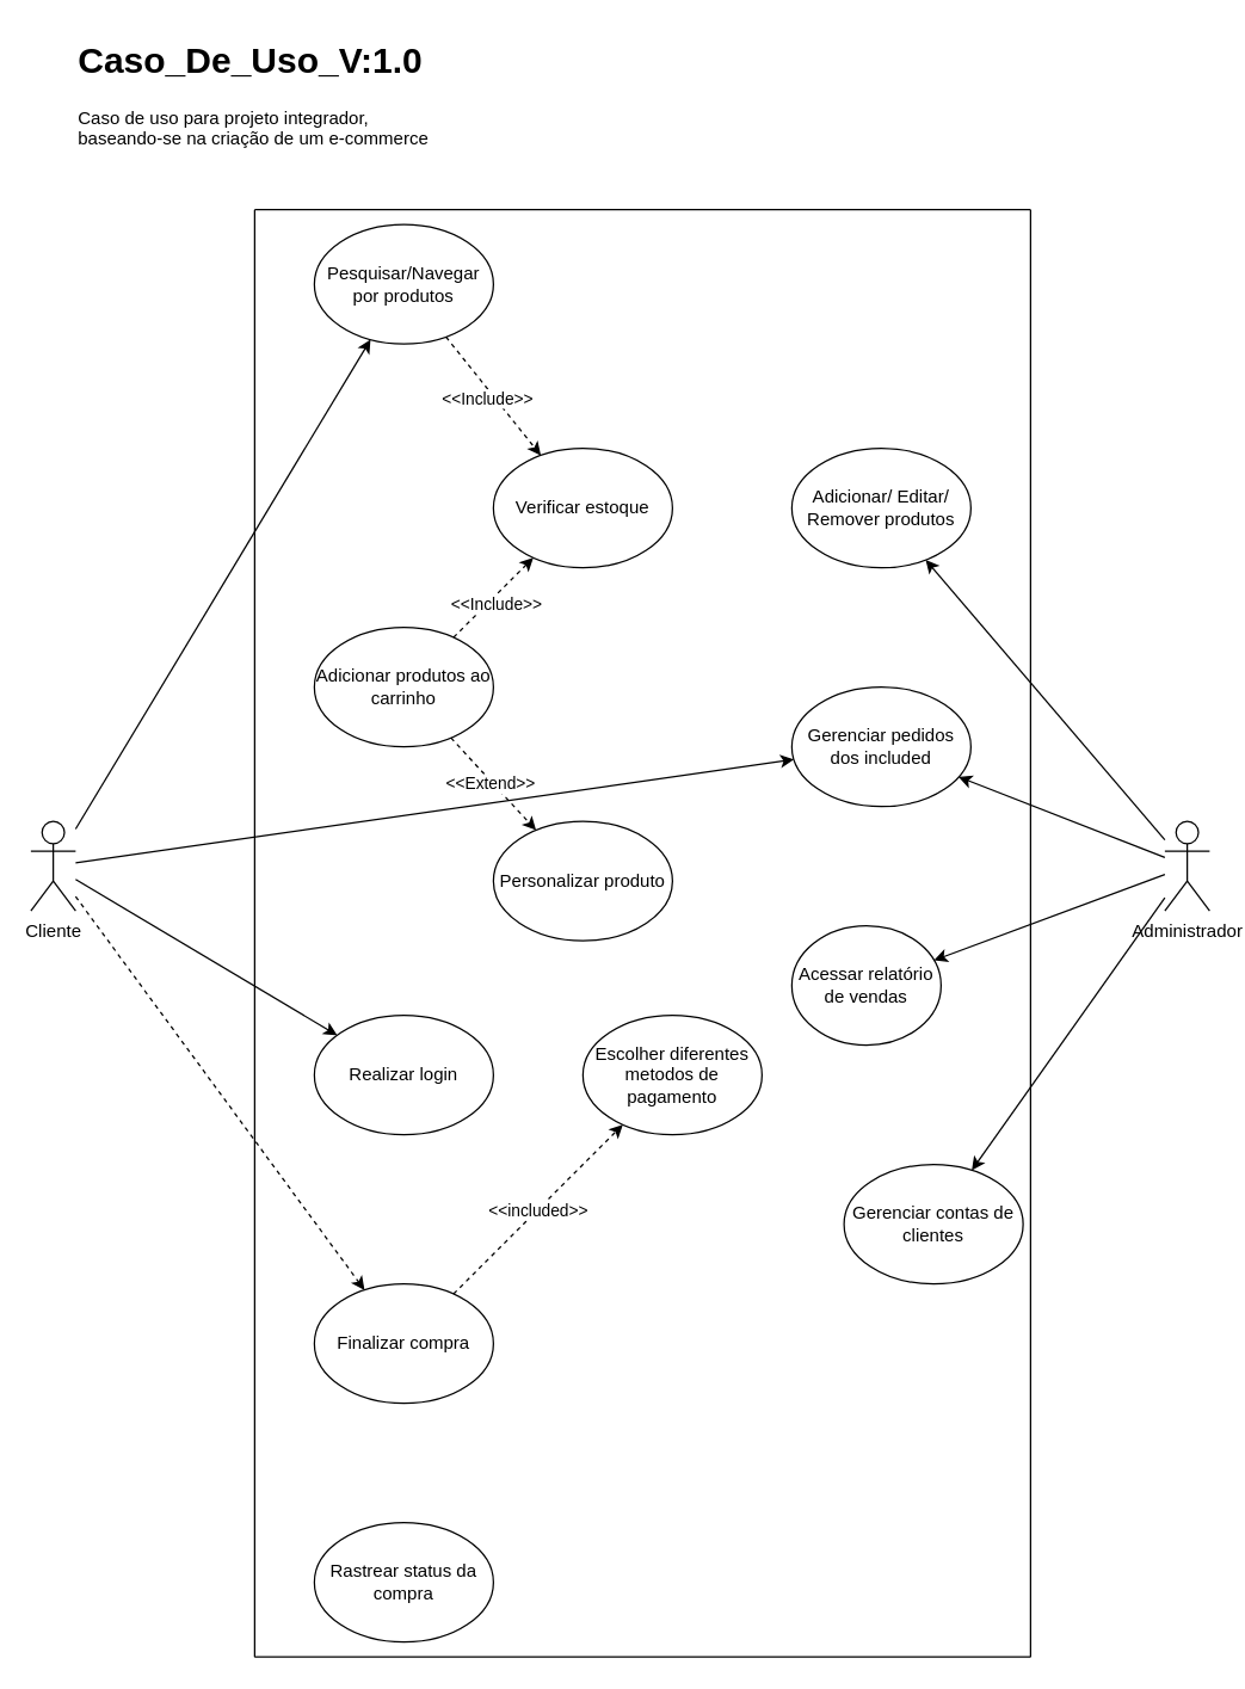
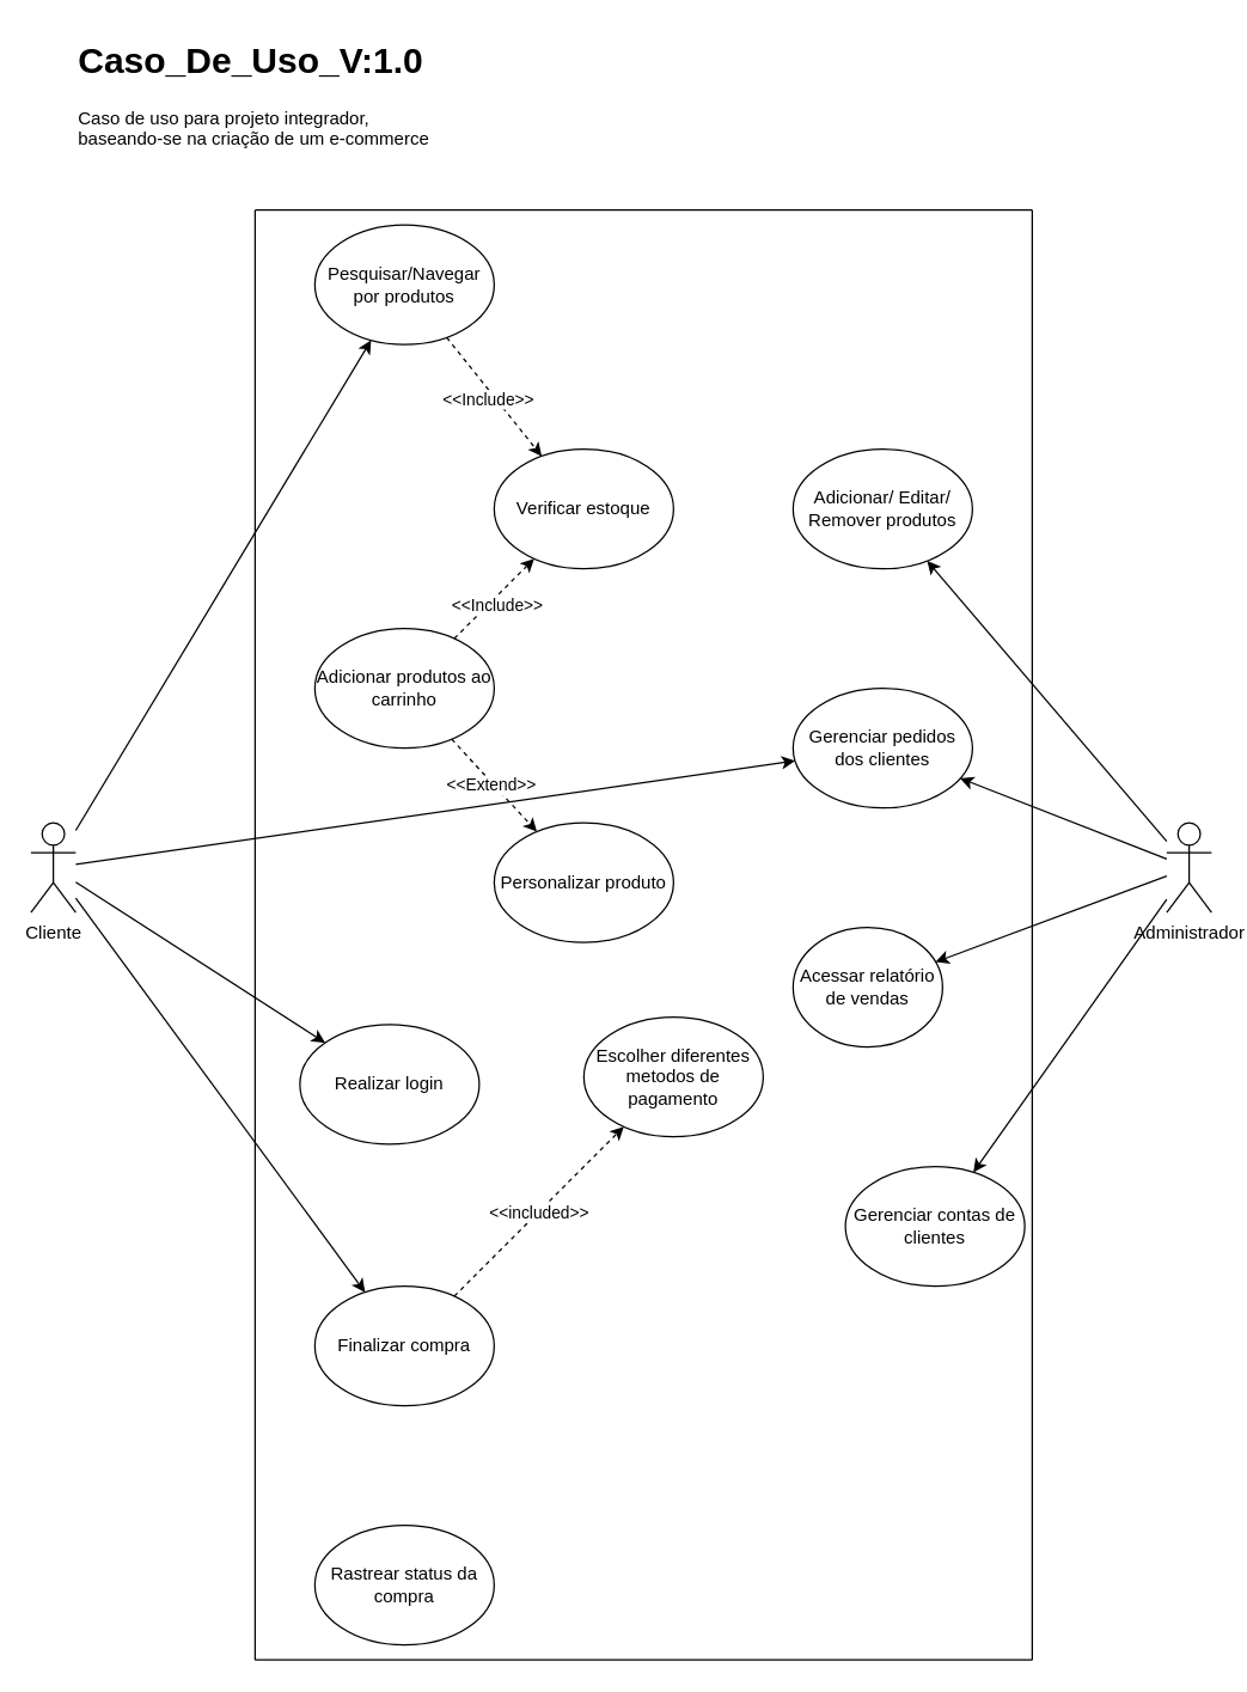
  <mxCell id="0" />
  <mxCell id="1" parent="0" />
  <mxCell id="2" value="&lt;h1 style=&quot;margin-top: 0px;&quot;&gt;Caso_De_Uso_V:1.0&lt;/h1&gt;&lt;div&gt;&lt;span style=&quot;background-color: initial;&quot;&gt;Caso de uso para projeto integrador, baseando-se na criação de um e-commerce&lt;/span&gt;&lt;br&gt;&lt;/div&gt;" style="text;html=1;whiteSpace=wrap;overflow=hidden;rounded=0;" vertex="1" parent="1"><mxGeometry x="50" y="20" width="240" height="90" as="geometry" /></mxCell>
  <mxCell id="3" value="Cliente" style="shape=umlActor;verticalLabelPosition=bottom;verticalAlign=top;html=1;outlineConnect=0;" vertex="1" parent="1"><mxGeometry x="20" y="550" width="30" height="60" as="geometry" /></mxCell>
- <mxCell id="4" value="Realizar login" style="ellipse;whiteSpace=wrap;html=1;" vertex="1" parent="1"><mxGeometry x="210" y="680" width="120" height="80" as="geometry" /></mxCell>
+ <mxCell id="4" value="Realizar login" style="ellipse;whiteSpace=wrap;html=1;" vertex="1" parent="1"><mxGeometry x="200" y="685" width="120" height="80" as="geometry" /></mxCell>
  <mxCell id="5" value="Pesquisar/Navegar por produtos" style="ellipse;whiteSpace=wrap;html=1;" vertex="1" parent="1"><mxGeometry x="210" y="150" width="120" height="80" as="geometry" /></mxCell>
  <mxCell id="6" value="Adicionar produtos ao carrinho" style="ellipse;whiteSpace=wrap;html=1;" vertex="1" parent="1"><mxGeometry x="210" y="420" width="120" height="80" as="geometry" /></mxCell>
  <mxCell id="7" value="Finalizar compra" style="ellipse;whiteSpace=wrap;html=1;" vertex="1" parent="1"><mxGeometry x="210" y="860" width="120" height="80" as="geometry" /></mxCell>
  <mxCell id="8" value="Personalizar produto" style="ellipse;whiteSpace=wrap;html=1;" vertex="1" parent="1"><mxGeometry x="330" y="550" width="120" height="80" as="geometry" /></mxCell>
  <mxCell id="9" value="Verificar estoque" style="ellipse;whiteSpace=wrap;html=1;" vertex="1" parent="1"><mxGeometry x="330" y="300" width="120" height="80" as="geometry" /></mxCell>
  <mxCell id="10" value="" style="endArrow=classic;html=1;rounded=0;dashed=1;" edge="1" parent="1" source="6" target="9"><mxGeometry width="50" height="50" relative="1" as="geometry"><mxPoint x="-140" y="560" as="sourcePoint" /><mxPoint x="-90" y="510" as="targetPoint" /></mxGeometry></mxCell>
  <mxCell id="11" value="&amp;lt;&amp;lt;Include&amp;gt;&amp;gt;" style="edgeLabel;html=1;align=center;verticalAlign=middle;resizable=0;points=[];" vertex="1" connectable="0" parent="10"><mxGeometry x="-0.035" y="-4" relative="1" as="geometry"><mxPoint as="offset" /></mxGeometry></mxCell>
  <mxCell id="12" value="" style="endArrow=classic;html=1;rounded=0;dashed=1;" edge="1" parent="1" source="6" target="8"><mxGeometry width="50" height="50" relative="1" as="geometry"><mxPoint x="410" y="550" as="sourcePoint" /><mxPoint x="460" y="500" as="targetPoint" /></mxGeometry></mxCell>
  <mxCell id="13" value="&amp;lt;&amp;lt;Extend&amp;gt;&amp;gt;" style="edgeLabel;html=1;align=center;verticalAlign=middle;resizable=0;points=[];" vertex="1" connectable="0" parent="12"><mxGeometry x="-0.041" y="-1" relative="1" as="geometry"><mxPoint as="offset" /></mxGeometry></mxCell>
  <mxCell id="14" value="" style="endArrow=classic;html=1;rounded=0;" edge="1" parent="1" source="3" target="5"><mxGeometry width="50" height="50" relative="1" as="geometry"><mxPoint x="60" y="583" as="sourcePoint" /><mxPoint x="311" y="463" as="targetPoint" /></mxGeometry></mxCell>
  <mxCell id="15" value="" style="endArrow=classic;html=1;rounded=0;" edge="1" parent="1" source="3" target="4"><mxGeometry width="50" height="50" relative="1" as="geometry"><mxPoint x="70" y="593" as="sourcePoint" /><mxPoint x="321" y="473" as="targetPoint" /></mxGeometry></mxCell>
  <mxCell id="16" value="" style="endArrow=classic;html=1;rounded=0;dashed=1;" edge="1" parent="1" source="5" target="9"><mxGeometry width="50" height="50" relative="1" as="geometry"><mxPoint x="313" y="437" as="sourcePoint" /><mxPoint x="367" y="383" as="targetPoint" /></mxGeometry></mxCell>
  <mxCell id="17" value="&amp;lt;&amp;lt;Include&amp;gt;&amp;gt;" style="edgeLabel;html=1;align=center;verticalAlign=middle;resizable=0;points=[];" vertex="1" connectable="0" parent="16"><mxGeometry x="-0.035" y="-4" relative="1" as="geometry"><mxPoint as="offset" /></mxGeometry></mxCell>
- <mxCell id="18" value="" style="endArrow=classic;html=1;rounded=0;dashed=1;" edge="1" parent="1" source="3" target="7"><mxGeometry width="50" height="50" relative="1" as="geometry"><mxPoint x="410" y="640" as="sourcePoint" /><mxPoint x="460" y="590" as="targetPoint" /></mxGeometry></mxCell>
+ <mxCell id="18" value="" style="endArrow=classic;html=1;rounded=0;" edge="1" parent="1" source="3" target="7"><mxGeometry width="50" height="50" relative="1" as="geometry"><mxPoint x="410" y="640" as="sourcePoint" /><mxPoint x="460" y="590" as="targetPoint" /></mxGeometry></mxCell>
  <mxCell id="19" value="Escolher diferentes metodos de pagamento" style="ellipse;whiteSpace=wrap;html=1;" vertex="1" parent="1"><mxGeometry x="390" y="680" width="120" height="80" as="geometry" /></mxCell>
  <mxCell id="20" value="" style="endArrow=classic;html=1;rounded=0;dashed=1;" edge="1" parent="1" source="7" target="19"><mxGeometry width="50" height="50" relative="1" as="geometry"><mxPoint x="410" y="760" as="sourcePoint" /><mxPoint x="460" y="710" as="targetPoint" /></mxGeometry></mxCell>
  <mxCell id="21" value="&amp;lt;&amp;lt;included&amp;gt;&amp;gt;" style="edgeLabel;html=1;align=center;verticalAlign=middle;resizable=0;points=[];" vertex="1" connectable="0" parent="20"><mxGeometry x="-0.007" relative="1" as="geometry"><mxPoint as="offset" /></mxGeometry></mxCell>
  <mxCell id="22" value="Rastrear status da compra" style="ellipse;whiteSpace=wrap;html=1;" vertex="1" parent="1"><mxGeometry x="210" y="1020" width="120" height="80" as="geometry" /></mxCell>
  <mxCell id="23" value="" style="endArrow=classic;html=1;rounded=0;" edge="1" parent="1" source="3" target="25"><mxGeometry width="50" height="50" relative="1" as="geometry"><mxPoint x="410" y="990" as="sourcePoint" /><mxPoint x="460" y="940" as="targetPoint" /></mxGeometry></mxCell>
  <mxCell id="24" value="Administrador" style="shape=umlActor;verticalLabelPosition=bottom;verticalAlign=top;html=1;outlineConnect=0;" vertex="1" parent="1"><mxGeometry x="780" y="550" width="30" height="60" as="geometry" /></mxCell>
- <mxCell id="25" value="Gerenciar pedidos dos included" style="ellipse;whiteSpace=wrap;html=1;" vertex="1" parent="1"><mxGeometry x="530" y="460" width="120" height="80" as="geometry" /></mxCell>
+ <mxCell id="25" value="Gerenciar pedidos dos clientes" style="ellipse;whiteSpace=wrap;html=1;" vertex="1" parent="1"><mxGeometry x="530" y="460" width="120" height="80" as="geometry" /></mxCell>
  <mxCell id="26" value="Adicionar/ Editar/ Remover produtos" style="ellipse;whiteSpace=wrap;html=1;" vertex="1" parent="1"><mxGeometry x="530" y="300" width="120" height="80" as="geometry" /></mxCell>
  <mxCell id="27" value="Gerenciar contas de clientes" style="ellipse;whiteSpace=wrap;html=1;" vertex="1" parent="1"><mxGeometry x="565" y="780" width="120" height="80" as="geometry" /></mxCell>
  <mxCell id="28" value="Acessar relatório de vendas" style="ellipse;whiteSpace=wrap;html=1;" vertex="1" parent="1"><mxGeometry x="530" y="620" width="100" height="80" as="geometry" /></mxCell>
  <mxCell id="29" value="" style="endArrow=classic;html=1;rounded=0;" edge="1" parent="1" source="24" target="26"><mxGeometry width="50" height="50" relative="1" as="geometry"><mxPoint x="375" y="610" as="sourcePoint" /><mxPoint x="425" y="560" as="targetPoint" /></mxGeometry></mxCell>
  <mxCell id="30" value="" style="endArrow=classic;html=1;rounded=0;" edge="1" parent="1" source="24" target="25"><mxGeometry width="50" height="50" relative="1" as="geometry"><mxPoint x="825" y="560" as="sourcePoint" /><mxPoint x="825" y="390" as="targetPoint" /></mxGeometry></mxCell>
  <mxCell id="31" value="" style="endArrow=classic;html=1;rounded=0;" edge="1" parent="1" source="24" target="28"><mxGeometry width="50" height="50" relative="1" as="geometry"><mxPoint x="835" y="570" as="sourcePoint" /><mxPoint x="835" y="400" as="targetPoint" /></mxGeometry></mxCell>
  <mxCell id="32" value="" style="endArrow=classic;html=1;rounded=0;" edge="1" parent="1" source="24" target="27"><mxGeometry width="50" height="50" relative="1" as="geometry"><mxPoint x="800" y="580" as="sourcePoint" /><mxPoint x="800" y="410" as="targetPoint" /></mxGeometry></mxCell>
  <mxCell id="33" value="" style="endArrow=none;html=1;rounded=0;" edge="1" parent="1"><mxGeometry width="50" height="50" relative="1" as="geometry"><mxPoint x="170" y="140" as="sourcePoint" /><mxPoint x="690" y="140" as="targetPoint" /></mxGeometry></mxCell>
  <mxCell id="34" value="" style="endArrow=none;html=1;rounded=0;" edge="1" parent="1"><mxGeometry width="50" height="50" relative="1" as="geometry"><mxPoint x="170" y="1110" as="sourcePoint" /><mxPoint x="690" y="1110" as="targetPoint" /></mxGeometry></mxCell>
  <mxCell id="35" value="" style="endArrow=none;html=1;rounded=0;" edge="1" parent="1"><mxGeometry width="50" height="50" relative="1" as="geometry"><mxPoint x="690" y="1110" as="sourcePoint" /><mxPoint x="690" y="140" as="targetPoint" /></mxGeometry></mxCell>
  <mxCell id="36" value="" style="endArrow=none;html=1;rounded=0;" edge="1" parent="1"><mxGeometry width="50" height="50" relative="1" as="geometry"><mxPoint x="170" y="1110" as="sourcePoint" /><mxPoint x="170" y="140" as="targetPoint" /></mxGeometry></mxCell>
